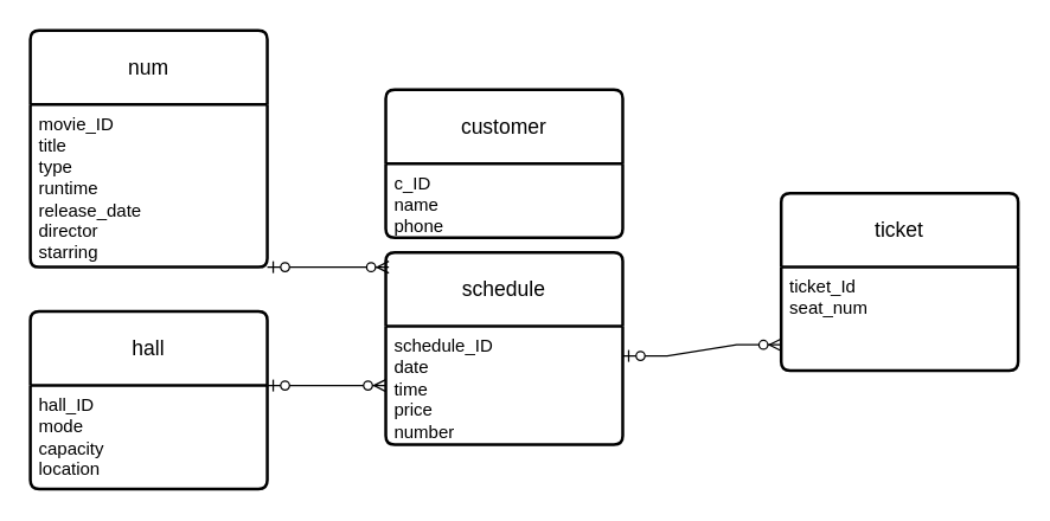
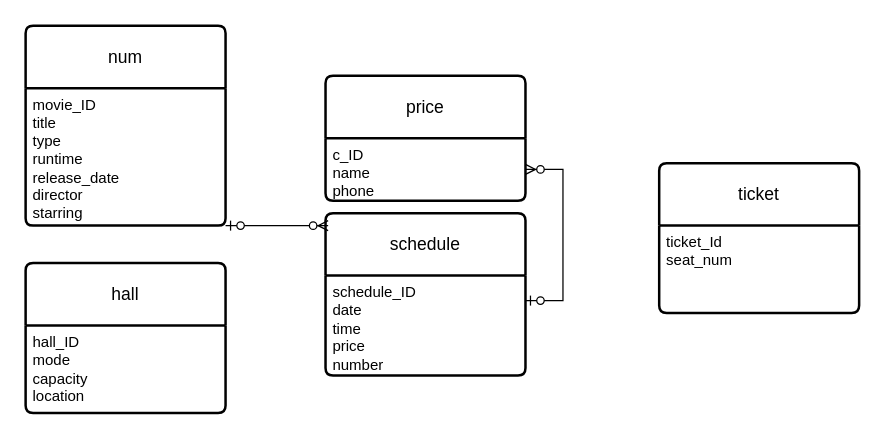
  <mxCell id="0" />
  <mxCell id="1" parent="0" />
  <mxCell id="2" value="num" style="swimlane;childLayout=stackLayout;horizontal=1;startSize=50;horizontalStack=0;rounded=1;fontSize=14;fontStyle=0;strokeWidth=2;resizeParent=0;resizeLast=1;shadow=0;dashed=0;align=center;arcSize=4;whiteSpace=wrap;html=1;" vertex="1" parent="1"><mxGeometry x="20" y="20" width="160" height="160" as="geometry" /></mxCell>
  <mxCell id="3" value="movie_ID&lt;br&gt;title&lt;br&gt;type&lt;br&gt;runtime&lt;br&gt;release_date&lt;br&gt;director&lt;br&gt;starring" style="align=left;strokeColor=none;fillColor=none;spacingLeft=4;fontSize=12;verticalAlign=top;resizable=0;rotatable=0;part=1;html=1;" vertex="1" parent="2"><mxGeometry y="50" width="160" height="110" as="geometry" /></mxCell>
- <mxCell id="4" value="customer" style="swimlane;childLayout=stackLayout;horizontal=1;startSize=50;horizontalStack=0;rounded=1;fontSize=14;fontStyle=0;strokeWidth=2;resizeParent=0;resizeLast=1;shadow=0;dashed=0;align=center;arcSize=4;whiteSpace=wrap;html=1;" vertex="1" parent="1"><mxGeometry x="260" y="60" width="160" height="100" as="geometry" /></mxCell>
+ <mxCell id="4" value="price" style="swimlane;childLayout=stackLayout;horizontal=1;startSize=50;horizontalStack=0;rounded=1;fontSize=14;fontStyle=0;strokeWidth=2;resizeParent=0;resizeLast=1;shadow=0;dashed=0;align=center;arcSize=4;whiteSpace=wrap;html=1;" vertex="1" parent="1"><mxGeometry x="260" y="60" width="160" height="100" as="geometry" /></mxCell>
  <mxCell id="5" value="c_ID&lt;br&gt;name&lt;br&gt;phone" style="align=left;strokeColor=none;fillColor=none;spacingLeft=4;fontSize=12;verticalAlign=top;resizable=0;rotatable=0;part=1;html=1;" vertex="1" parent="4"><mxGeometry y="50" width="160" height="50" as="geometry" /></mxCell>
  <mxCell id="6" value="hall" style="swimlane;childLayout=stackLayout;horizontal=1;startSize=50;horizontalStack=0;rounded=1;fontSize=14;fontStyle=0;strokeWidth=2;resizeParent=0;resizeLast=1;shadow=0;dashed=0;align=center;arcSize=4;whiteSpace=wrap;html=1;" vertex="1" parent="1"><mxGeometry x="20" y="210" width="160" height="120" as="geometry" /></mxCell>
  <mxCell id="7" value="hall_ID&lt;br&gt;mode&lt;br&gt;capacity&lt;br&gt;location" style="align=left;strokeColor=none;fillColor=none;spacingLeft=4;fontSize=12;verticalAlign=top;resizable=0;rotatable=0;part=1;html=1;" vertex="1" parent="6"><mxGeometry y="50" width="160" height="70" as="geometry" /></mxCell>
  <mxCell id="8" value="ticket" style="swimlane;childLayout=stackLayout;horizontal=1;startSize=50;horizontalStack=0;rounded=1;fontSize=14;fontStyle=0;strokeWidth=2;resizeParent=0;resizeLast=1;shadow=0;dashed=0;align=center;arcSize=4;whiteSpace=wrap;html=1;" vertex="1" parent="1"><mxGeometry x="527" y="130" width="160" height="120" as="geometry" /></mxCell>
  <mxCell id="9" value="ticket_Id&lt;br&gt;seat_num" style="align=left;strokeColor=none;fillColor=none;spacingLeft=4;fontSize=12;verticalAlign=top;resizable=0;rotatable=0;part=1;html=1;" vertex="1" parent="8"><mxGeometry y="50" width="160" height="70" as="geometry" /></mxCell>
  <mxCell id="10" value="schedule" style="swimlane;childLayout=stackLayout;horizontal=1;startSize=50;horizontalStack=0;rounded=1;fontSize=14;fontStyle=0;strokeWidth=2;resizeParent=0;resizeLast=1;shadow=0;dashed=0;align=center;arcSize=4;whiteSpace=wrap;html=1;" vertex="1" parent="1"><mxGeometry x="260" y="170" width="160" height="130" as="geometry" /></mxCell>
  <mxCell id="11" value="schedule_ID&lt;br&gt;date&lt;br&gt;time&lt;br&gt;price&lt;br&gt;number" style="align=left;strokeColor=none;fillColor=none;spacingLeft=4;fontSize=12;verticalAlign=top;resizable=0;rotatable=0;part=1;html=1;" vertex="1" parent="10"><mxGeometry y="50" width="160" height="80" as="geometry" /></mxCell>
- <mxCell id="12" value="" style="edgeStyle=entityRelationEdgeStyle;fontSize=12;html=1;endArrow=ERzeroToMany;startArrow=ERzeroToOne;rounded=0;entryX=0;entryY=0.75;entryDx=0;entryDy=0;exitX=1;exitY=0.25;exitDx=0;exitDy=0;" edge="1" parent="1" source="11" target="9"><mxGeometry width="100" height="100" relative="1" as="geometry"><mxPoint x="410" y="220" as="sourcePoint" /><mxPoint x="530" y="220" as="targetPoint" /></mxGeometry></mxCell>
+ <mxCell id="12" value="" style="edgeStyle=entityRelationEdgeStyle;fontSize=12;html=1;endArrow=ERzeroToMany;startArrow=ERzeroToOne;rounded=0;exitX=1;exitY=0.25;exitDx=0;exitDy=0;" edge="1" parent="1" source="11" target="5"><mxGeometry width="100" height="100" relative="1" as="geometry"><mxPoint x="410" y="220" as="sourcePoint" /><mxPoint x="530" y="220" as="targetPoint" /></mxGeometry></mxCell>
  <mxCell id="13" value="" style="edgeStyle=entityRelationEdgeStyle;fontSize=12;html=1;endArrow=ERzeroToMany;startArrow=ERzeroToOne;rounded=0;exitX=1;exitY=1;exitDx=0;exitDy=0;entryX=0.013;entryY=0.077;entryDx=0;entryDy=0;entryPerimeter=0;" edge="1" parent="1" source="3" target="10"><mxGeometry width="100" height="100" relative="1" as="geometry"><mxPoint x="170" y="-90" as="sourcePoint" /><mxPoint x="240" y="140" as="targetPoint" /></mxGeometry></mxCell>
- <mxCell id="14" value="" style="edgeStyle=entityRelationEdgeStyle;fontSize=12;html=1;endArrow=ERzeroToMany;startArrow=ERzeroToOne;rounded=0;entryX=0;entryY=0.5;entryDx=0;entryDy=0;exitX=1;exitY=0;exitDx=0;exitDy=0;" edge="1" parent="1" source="7" target="11"><mxGeometry width="100" height="100" relative="1" as="geometry"><mxPoint x="20" y="180" as="sourcePoint" /><mxPoint x="90" y="90" as="targetPoint" /></mxGeometry></mxCell>
